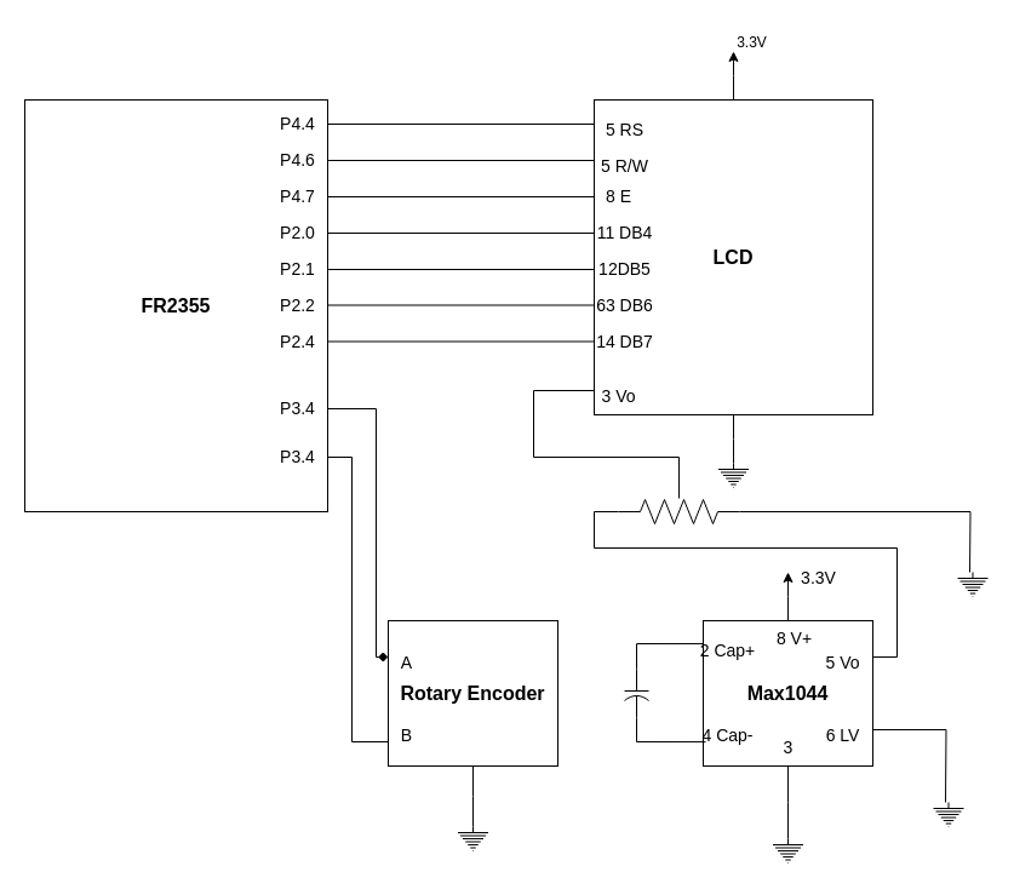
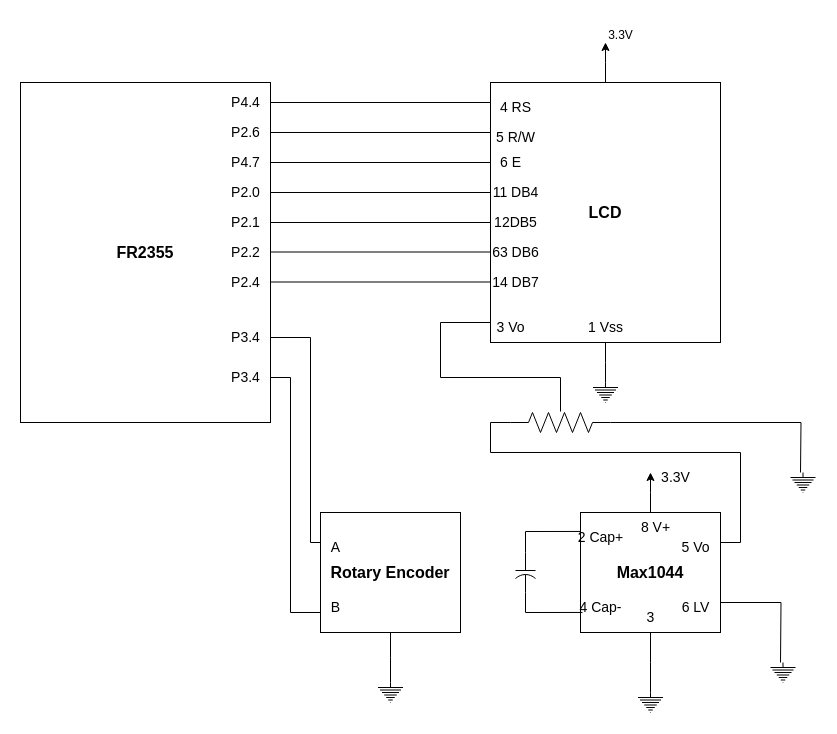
  <mxCell id="0" />
  <mxCell id="1" parent="0" />
- <mxCell id="2" style="edgeStyle=orthogonalEdgeStyle;rounded=0;orthogonalLoop=1;jettySize=auto;html=1;exitX=1;exitY=0.75;exitDx=0;exitDy=0;entryX=0;entryY=0.25;entryDx=0;entryDy=0;endArrow=diamond;startFill=0;" parent="1" source="3" target="26" edge="1"><mxGeometry relative="1" as="geometry"><Array as="points"><mxPoint x="310" y="337" /><mxPoint x="310" y="542" /></Array></mxGeometry></mxCell>
+ <mxCell id="2" style="edgeStyle=orthogonalEdgeStyle;rounded=0;orthogonalLoop=1;jettySize=auto;html=1;exitX=1;exitY=0.75;exitDx=0;exitDy=0;entryX=0;entryY=0.25;entryDx=0;entryDy=0;endArrow=none;startFill=0;" parent="1" source="3" target="26" edge="1"><mxGeometry relative="1" as="geometry"><Array as="points"><mxPoint x="310" y="337" /><mxPoint x="310" y="542" /></Array></mxGeometry></mxCell>
  <mxCell id="3" value="&lt;b&gt;&lt;font style=&quot;font-size: 16px;&quot;&gt;FR2355&lt;/font&gt;&lt;/b&gt;" style="rounded=0;whiteSpace=wrap;html=1;" parent="1" vertex="1"><mxGeometry x="20" y="82" width="250" height="340" as="geometry" /></mxCell>
  <mxCell id="4" style="edgeStyle=orthogonalEdgeStyle;rounded=0;orthogonalLoop=1;jettySize=auto;html=1;exitX=0.5;exitY=0;exitDx=0;exitDy=0;" parent="1" source="6" edge="1"><mxGeometry relative="1" as="geometry"><mxPoint x="605" y="42" as="targetPoint" /></mxGeometry></mxCell>
  <mxCell id="5" style="edgeStyle=orthogonalEdgeStyle;rounded=0;orthogonalLoop=1;jettySize=auto;html=1;exitX=0.5;exitY=1;exitDx=0;exitDy=0;endArrow=none;startFill=0;" parent="1" source="6" edge="1"><mxGeometry relative="1" as="geometry"><mxPoint x="605" y="382" as="targetPoint" /></mxGeometry></mxCell>
  <mxCell id="6" value="&lt;b&gt;&lt;font style=&quot;font-size: 16px;&quot;&gt;LCD&lt;/font&gt;&lt;/b&gt;" style="rounded=0;whiteSpace=wrap;html=1;" parent="1" vertex="1"><mxGeometry x="490" y="82" width="230" height="260" as="geometry" /></mxCell>
  <mxCell id="7" style="edgeStyle=orthogonalEdgeStyle;rounded=0;orthogonalLoop=1;jettySize=auto;html=1;exitX=1;exitY=0.25;exitDx=0;exitDy=0;entryX=0;entryY=0.34;entryDx=0;entryDy=0;entryPerimeter=0;endArrow=none;startFill=0;" parent="1" edge="1"><mxGeometry relative="1" as="geometry"><mxPoint x="270" y="162" as="sourcePoint" /><mxPoint x="490" y="162" as="targetPoint" /></mxGeometry></mxCell>
  <mxCell id="8" style="edgeStyle=orthogonalEdgeStyle;rounded=0;orthogonalLoop=1;jettySize=auto;html=1;exitX=1;exitY=0.25;exitDx=0;exitDy=0;entryX=0;entryY=0.34;entryDx=0;entryDy=0;entryPerimeter=0;endArrow=none;startFill=0;" parent="1" edge="1"><mxGeometry relative="1" as="geometry"><mxPoint x="270" y="132" as="sourcePoint" /><mxPoint x="490" y="132" as="targetPoint" /></mxGeometry></mxCell>
  <mxCell id="9" style="edgeStyle=orthogonalEdgeStyle;rounded=0;orthogonalLoop=1;jettySize=auto;html=1;exitX=1;exitY=0.25;exitDx=0;exitDy=0;entryX=0;entryY=0.34;entryDx=0;entryDy=0;entryPerimeter=0;endArrow=none;startFill=0;" parent="1" edge="1"><mxGeometry relative="1" as="geometry"><mxPoint x="270" y="102" as="sourcePoint" /><mxPoint x="490" y="102" as="targetPoint" /></mxGeometry></mxCell>
  <mxCell id="10" style="edgeStyle=orthogonalEdgeStyle;rounded=0;orthogonalLoop=1;jettySize=auto;html=1;exitX=1;exitY=0.25;exitDx=0;exitDy=0;entryX=0;entryY=0.34;entryDx=0;entryDy=0;entryPerimeter=0;endArrow=none;startFill=0;" parent="1" edge="1"><mxGeometry relative="1" as="geometry"><mxPoint x="270" y="192" as="sourcePoint" /><mxPoint x="490" y="192" as="targetPoint" /></mxGeometry></mxCell>
  <mxCell id="11" style="edgeStyle=orthogonalEdgeStyle;rounded=0;orthogonalLoop=1;jettySize=auto;html=1;exitX=1;exitY=0.25;exitDx=0;exitDy=0;entryX=0;entryY=0.34;entryDx=0;entryDy=0;entryPerimeter=0;endArrow=none;startFill=0;" parent="1" edge="1"><mxGeometry relative="1" as="geometry"><mxPoint x="270" y="222" as="sourcePoint" /><mxPoint x="490" y="222" as="targetPoint" /></mxGeometry></mxCell>
  <mxCell id="12" style="edgeStyle=orthogonalEdgeStyle;rounded=0;orthogonalLoop=1;jettySize=auto;html=1;exitX=1;exitY=0.25;exitDx=0;exitDy=0;entryX=0;entryY=0.34;entryDx=0;entryDy=0;entryPerimeter=0;endArrow=none;startFill=0;" parent="1" edge="1"><mxGeometry relative="1" as="geometry"><mxPoint x="270" y="251.5" as="sourcePoint" /><mxPoint x="490" y="251.5" as="targetPoint" /></mxGeometry></mxCell>
  <mxCell id="13" style="edgeStyle=orthogonalEdgeStyle;rounded=0;orthogonalLoop=1;jettySize=auto;html=1;exitX=1;exitY=0.25;exitDx=0;exitDy=0;entryX=0;entryY=0.34;entryDx=0;entryDy=0;entryPerimeter=0;endArrow=none;startFill=0;" parent="1" edge="1"><mxGeometry relative="1" as="geometry"><mxPoint x="270" y="281.5" as="sourcePoint" /><mxPoint x="490" y="281.5" as="targetPoint" /></mxGeometry></mxCell>
- <mxCell id="14" value="5 RS" style="text;html=1;align=center;verticalAlign=middle;resizable=0;points=[];autosize=1;strokeColor=none;fillColor=none;fontSize=14;" parent="1" vertex="1"><mxGeometry x="490" y="92" width="50" height="30" as="geometry" /></mxCell>
+ <mxCell id="14" value="4 RS" style="text;html=1;align=center;verticalAlign=middle;resizable=0;points=[];autosize=1;strokeColor=none;fillColor=none;fontSize=14;" parent="1" vertex="1"><mxGeometry x="490" y="92" width="50" height="30" as="geometry" /></mxCell>
  <mxCell id="15" value="5 R/W" style="text;html=1;align=center;verticalAlign=middle;resizable=0;points=[];autosize=1;strokeColor=none;fillColor=none;fontSize=14;" parent="1" vertex="1"><mxGeometry x="485" y="122" width="60" height="30" as="geometry" /></mxCell>
- <mxCell id="16" value="8 E" style="text;html=1;align=center;verticalAlign=middle;resizable=0;points=[];autosize=1;strokeColor=none;fillColor=none;fontSize=14;" parent="1" vertex="1"><mxGeometry x="490" y="147" width="40" height="30" as="geometry" /></mxCell>
+ <mxCell id="16" value="6 E" style="text;html=1;align=center;verticalAlign=middle;resizable=0;points=[];autosize=1;strokeColor=none;fillColor=none;fontSize=14;" parent="1" vertex="1"><mxGeometry x="490" y="147" width="40" height="30" as="geometry" /></mxCell>
  <mxCell id="17" value="11 DB4" style="text;html=1;align=center;verticalAlign=middle;resizable=0;points=[];autosize=1;strokeColor=none;fillColor=none;fontSize=14;" parent="1" vertex="1"><mxGeometry x="480" y="177" width="70" height="30" as="geometry" /></mxCell>
  <mxCell id="18" value="12DB5" style="text;html=1;align=center;verticalAlign=middle;resizable=0;points=[];autosize=1;strokeColor=none;fillColor=none;fontSize=14;" parent="1" vertex="1"><mxGeometry x="480" y="207" width="70" height="30" as="geometry" /></mxCell>
  <mxCell id="19" value="63 DB6" style="text;html=1;align=center;verticalAlign=middle;resizable=0;points=[];autosize=1;strokeColor=none;fillColor=none;fontSize=14;" parent="1" vertex="1"><mxGeometry x="480" y="237" width="70" height="30" as="geometry" /></mxCell>
  <mxCell id="20" value="14 DB7" style="text;html=1;align=center;verticalAlign=middle;resizable=0;points=[];autosize=1;strokeColor=none;fillColor=none;fontSize=14;" parent="1" vertex="1"><mxGeometry x="480" y="267" width="70" height="30" as="geometry" /></mxCell>
  <mxCell id="21" style="edgeStyle=orthogonalEdgeStyle;rounded=0;orthogonalLoop=1;jettySize=auto;html=1;exitX=1;exitY=0.75;exitDx=0;exitDy=0;endArrow=none;startFill=0;" parent="1" source="24" edge="1"><mxGeometry relative="1" as="geometry"><mxPoint x="780" y="662" as="targetPoint" /></mxGeometry></mxCell>
  <mxCell id="22" style="edgeStyle=orthogonalEdgeStyle;rounded=0;orthogonalLoop=1;jettySize=auto;html=1;exitX=0.5;exitY=1;exitDx=0;exitDy=0;endArrow=none;startFill=0;" parent="1" source="24" edge="1"><mxGeometry relative="1" as="geometry"><mxPoint x="650" y="692" as="targetPoint" /></mxGeometry></mxCell>
  <mxCell id="23" style="edgeStyle=orthogonalEdgeStyle;rounded=0;orthogonalLoop=1;jettySize=auto;html=1;exitX=0.5;exitY=0;exitDx=0;exitDy=0;" parent="1" source="24" edge="1"><mxGeometry relative="1" as="geometry"><mxPoint x="650" y="472" as="targetPoint" /></mxGeometry></mxCell>
  <mxCell id="24" value="&lt;b&gt;&lt;font style=&quot;font-size: 16px;&quot;&gt;Max1044&lt;/font&gt;&lt;/b&gt;" style="rounded=0;whiteSpace=wrap;html=1;" parent="1" vertex="1"><mxGeometry x="580" y="512" width="140" height="120" as="geometry" /></mxCell>
  <mxCell id="25" style="edgeStyle=orthogonalEdgeStyle;rounded=0;orthogonalLoop=1;jettySize=auto;html=1;exitX=0.5;exitY=1;exitDx=0;exitDy=0;endArrow=none;startFill=0;" parent="1" source="26" edge="1"><mxGeometry relative="1" as="geometry"><mxPoint x="390" y="682" as="targetPoint" /></mxGeometry></mxCell>
  <mxCell id="26" value="&lt;b&gt;&lt;font style=&quot;font-size: 16px;&quot;&gt;Rotary Encoder&lt;/font&gt;&lt;/b&gt;" style="rounded=0;whiteSpace=wrap;html=1;" parent="1" vertex="1"><mxGeometry x="320" y="512" width="140" height="120" as="geometry" /></mxCell>
  <mxCell id="27" value="3.3V" style="text;html=1;align=center;verticalAlign=middle;resizable=0;points=[];autosize=1;strokeColor=none;fillColor=none;" parent="1" vertex="1"><mxGeometry x="595" y="20" width="50" height="30" as="geometry" /></mxCell>
+ <mxCell id="28" value="1 Vss" style="text;html=1;align=center;verticalAlign=middle;resizable=0;points=[];autosize=1;strokeColor=none;fillColor=none;fontSize=14;" parent="1" vertex="1"><mxGeometry x="575" y="312" width="60" height="30" as="geometry" /></mxCell>
  <mxCell id="29" style="edgeStyle=orthogonalEdgeStyle;rounded=0;orthogonalLoop=1;jettySize=auto;html=1;exitX=0;exitY=0.5;exitDx=0;exitDy=0;exitPerimeter=0;entryX=1;entryY=0.25;entryDx=0;entryDy=0;endArrow=none;startFill=0;" parent="1" source="31" target="24" edge="1"><mxGeometry relative="1" as="geometry"><Array as="points"><mxPoint x="490" y="422" /><mxPoint x="490" y="452" /><mxPoint x="740" y="452" /><mxPoint x="740" y="542" /></Array></mxGeometry></mxCell>
  <mxCell id="30" style="edgeStyle=orthogonalEdgeStyle;rounded=0;orthogonalLoop=1;jettySize=auto;html=1;exitX=1;exitY=0.5;exitDx=0;exitDy=0;exitPerimeter=0;endArrow=none;startFill=0;" parent="1" source="31" edge="1"><mxGeometry relative="1" as="geometry"><mxPoint x="800" y="472" as="targetPoint" /></mxGeometry></mxCell>
  <mxCell id="31" value="" style="pointerEvents=1;verticalLabelPosition=bottom;shadow=0;dashed=0;align=center;html=1;verticalAlign=top;shape=mxgraph.electrical.resistors.resistor_2;" parent="1" vertex="1"><mxGeometry x="510" y="412" width="100" height="20" as="geometry" /></mxCell>
  <mxCell id="32" value="3 Vo" style="text;html=1;align=center;verticalAlign=middle;resizable=0;points=[];autosize=1;strokeColor=none;fillColor=none;fontSize=14;" parent="1" vertex="1"><mxGeometry x="485" y="312" width="50" height="30" as="geometry" /></mxCell>
  <mxCell id="33" value="" style="pointerEvents=1;verticalLabelPosition=bottom;shadow=0;dashed=0;align=center;html=1;verticalAlign=top;shape=mxgraph.electrical.capacitors.capacitor_2;rotation=90;" parent="1" vertex="1"><mxGeometry x="505" y="562" width="40" height="20" as="geometry" /></mxCell>
  <mxCell id="34" style="edgeStyle=orthogonalEdgeStyle;rounded=0;orthogonalLoop=1;jettySize=auto;html=1;exitX=0;exitY=0.5;exitDx=0;exitDy=0;exitPerimeter=0;entryX=0;entryY=0.158;entryDx=0;entryDy=0;entryPerimeter=0;endArrow=none;startFill=0;" parent="1" source="33" target="24" edge="1"><mxGeometry relative="1" as="geometry" /></mxCell>
  <mxCell id="35" style="edgeStyle=orthogonalEdgeStyle;rounded=0;orthogonalLoop=1;jettySize=auto;html=1;exitX=1;exitY=0.5;exitDx=0;exitDy=0;exitPerimeter=0;entryX=0.014;entryY=0.833;entryDx=0;entryDy=0;entryPerimeter=0;endArrow=none;startFill=0;" parent="1" source="33" target="24" edge="1"><mxGeometry relative="1" as="geometry" /></mxCell>
  <mxCell id="36" value="8 V+" style="text;html=1;align=center;verticalAlign=middle;resizable=0;points=[];autosize=1;strokeColor=none;fillColor=none;fontSize=14;" parent="1" vertex="1"><mxGeometry x="630" y="512" width="50" height="30" as="geometry" /></mxCell>
  <mxCell id="37" value="3.3V" style="text;html=1;align=center;verticalAlign=middle;resizable=0;points=[];autosize=1;strokeColor=none;fillColor=none;fontSize=14;" parent="1" vertex="1"><mxGeometry x="650" y="462" width="50" height="30" as="geometry" /></mxCell>
  <mxCell id="38" style="edgeStyle=orthogonalEdgeStyle;rounded=0;orthogonalLoop=1;jettySize=auto;html=1;exitX=0;exitY=1;exitDx=0;exitDy=0;entryX=0.5;entryY=-0.05;entryDx=0;entryDy=0;entryPerimeter=0;endArrow=none;startFill=0;" parent="1" source="6" target="31" edge="1"><mxGeometry relative="1" as="geometry"><Array as="points"><mxPoint x="490" y="322" /><mxPoint x="440" y="322" /><mxPoint x="440" y="377" /><mxPoint x="560" y="377" /></Array></mxGeometry></mxCell>
  <mxCell id="39" value="2 Cap+" style="text;html=1;align=center;verticalAlign=middle;resizable=0;points=[];autosize=1;strokeColor=none;fillColor=none;fontSize=14;" parent="1" vertex="1"><mxGeometry x="565" y="522" width="70" height="30" as="geometry" /></mxCell>
  <mxCell id="40" value="4 Cap-" style="text;html=1;align=center;verticalAlign=middle;resizable=0;points=[];autosize=1;strokeColor=none;fillColor=none;fontSize=14;" parent="1" vertex="1"><mxGeometry x="565" y="592" width="70" height="30" as="geometry" /></mxCell>
  <mxCell id="41" value="3" style="text;html=1;align=center;verticalAlign=middle;resizable=0;points=[];autosize=1;strokeColor=none;fillColor=none;fontSize=14;" parent="1" vertex="1"><mxGeometry x="635" y="602" width="30" height="30" as="geometry" /></mxCell>
  <mxCell id="42" value="6 LV" style="text;html=1;align=center;verticalAlign=middle;resizable=0;points=[];autosize=1;strokeColor=none;fillColor=none;fontSize=14;" parent="1" vertex="1"><mxGeometry x="670" y="592" width="50" height="30" as="geometry" /></mxCell>
  <mxCell id="43" value="5 Vo" style="text;html=1;align=center;verticalAlign=middle;resizable=0;points=[];autosize=1;strokeColor=none;fillColor=none;fontSize=14;" parent="1" vertex="1"><mxGeometry x="670" y="532" width="50" height="30" as="geometry" /></mxCell>
  <mxCell id="44" style="edgeStyle=orthogonalEdgeStyle;rounded=0;orthogonalLoop=1;jettySize=auto;html=1;exitX=1;exitY=0.75;exitDx=0;exitDy=0;endArrow=none;startFill=0;" parent="1" edge="1"><mxGeometry relative="1" as="geometry"><mxPoint x="270" y="377" as="sourcePoint" /><mxPoint x="320" y="612" as="targetPoint" /><Array as="points"><mxPoint x="290" y="377" /><mxPoint x="290" y="612" /><mxPoint x="320" y="612" /></Array></mxGeometry></mxCell>
  <mxCell id="45" value="A" style="text;html=1;align=center;verticalAlign=middle;resizable=0;points=[];autosize=1;strokeColor=none;fillColor=none;fontSize=14;" parent="1" vertex="1"><mxGeometry x="320" y="532" width="30" height="30" as="geometry" /></mxCell>
  <mxCell id="46" value="B" style="text;html=1;align=center;verticalAlign=middle;resizable=0;points=[];autosize=1;strokeColor=none;fillColor=none;fontSize=14;" parent="1" vertex="1"><mxGeometry x="320" y="592" width="30" height="30" as="geometry" /></mxCell>
  <mxCell id="47" value="P3.4" style="text;html=1;align=center;verticalAlign=middle;resizable=0;points=[];autosize=1;strokeColor=none;fillColor=none;fontSize=14;" parent="1" vertex="1"><mxGeometry x="220" y="322" width="50" height="30" as="geometry" /></mxCell>
  <mxCell id="48" value="P3.4" style="text;html=1;align=center;verticalAlign=middle;resizable=0;points=[];autosize=1;strokeColor=none;fillColor=none;fontSize=14;" parent="1" vertex="1"><mxGeometry x="220" y="362" width="50" height="30" as="geometry" /></mxCell>
  <mxCell id="49" value="P2.4" style="text;html=1;align=center;verticalAlign=middle;resizable=0;points=[];autosize=1;strokeColor=none;fillColor=none;fontSize=14;" parent="1" vertex="1"><mxGeometry x="220" y="267" width="50" height="30" as="geometry" /></mxCell>
  <mxCell id="50" value="P2.2" style="text;html=1;align=center;verticalAlign=middle;resizable=0;points=[];autosize=1;strokeColor=none;fillColor=none;fontSize=14;" parent="1" vertex="1"><mxGeometry x="220" y="237" width="50" height="30" as="geometry" /></mxCell>
  <mxCell id="51" value="P2.1" style="text;html=1;align=center;verticalAlign=middle;resizable=0;points=[];autosize=1;strokeColor=none;fillColor=none;fontSize=14;" parent="1" vertex="1"><mxGeometry x="220" y="207" width="50" height="30" as="geometry" /></mxCell>
  <mxCell id="52" value="P2.0" style="text;html=1;align=center;verticalAlign=middle;resizable=0;points=[];autosize=1;strokeColor=none;fillColor=none;fontSize=14;" parent="1" vertex="1"><mxGeometry x="220" y="177" width="50" height="30" as="geometry" /></mxCell>
  <mxCell id="53" value="P4.7" style="text;html=1;align=center;verticalAlign=middle;resizable=0;points=[];autosize=1;strokeColor=none;fillColor=none;fontSize=14;" parent="1" vertex="1"><mxGeometry x="220" y="147" width="50" height="30" as="geometry" /></mxCell>
- <mxCell id="54" value="P4.6" style="text;html=1;align=center;verticalAlign=middle;resizable=0;points=[];autosize=1;strokeColor=none;fillColor=none;fontSize=14;" parent="1" vertex="1"><mxGeometry x="220" y="117" width="50" height="30" as="geometry" /></mxCell>
+ <mxCell id="54" value="P2.6" style="text;html=1;align=center;verticalAlign=middle;resizable=0;points=[];autosize=1;strokeColor=none;fillColor=none;fontSize=14;" parent="1" vertex="1"><mxGeometry x="220" y="117" width="50" height="30" as="geometry" /></mxCell>
  <mxCell id="55" value="P4.4" style="text;html=1;align=center;verticalAlign=middle;resizable=0;points=[];autosize=1;strokeColor=none;fillColor=none;fontSize=14;" parent="1" vertex="1"><mxGeometry x="220" y="87" width="50" height="30" as="geometry" /></mxCell>
  <mxCell id="56" value="" style="pointerEvents=1;verticalLabelPosition=bottom;shadow=0;dashed=0;align=center;html=1;verticalAlign=top;shape=mxgraph.electrical.signal_sources.protective_earth;" parent="1" vertex="1"><mxGeometry x="377.5" y="682" width="25" height="20" as="geometry" /></mxCell>
  <mxCell id="57" value="" style="pointerEvents=1;verticalLabelPosition=bottom;shadow=0;dashed=0;align=center;html=1;verticalAlign=top;shape=mxgraph.electrical.signal_sources.protective_earth;" parent="1" vertex="1"><mxGeometry x="637.5" y="692" width="25" height="20" as="geometry" /></mxCell>
  <mxCell id="58" value="" style="pointerEvents=1;verticalLabelPosition=bottom;shadow=0;dashed=0;align=center;html=1;verticalAlign=top;shape=mxgraph.electrical.signal_sources.protective_earth;" parent="1" vertex="1"><mxGeometry x="770" y="662" width="25" height="20" as="geometry" /></mxCell>
  <mxCell id="59" value="" style="pointerEvents=1;verticalLabelPosition=bottom;shadow=0;dashed=0;align=center;html=1;verticalAlign=top;shape=mxgraph.electrical.signal_sources.protective_earth;" parent="1" vertex="1"><mxGeometry x="790" y="472" width="25" height="20" as="geometry" /></mxCell>
  <mxCell id="60" value="" style="pointerEvents=1;verticalLabelPosition=bottom;shadow=0;dashed=0;align=center;html=1;verticalAlign=top;shape=mxgraph.electrical.signal_sources.protective_earth;" parent="1" vertex="1"><mxGeometry x="592.5" y="382" width="25" height="20" as="geometry" /></mxCell>
